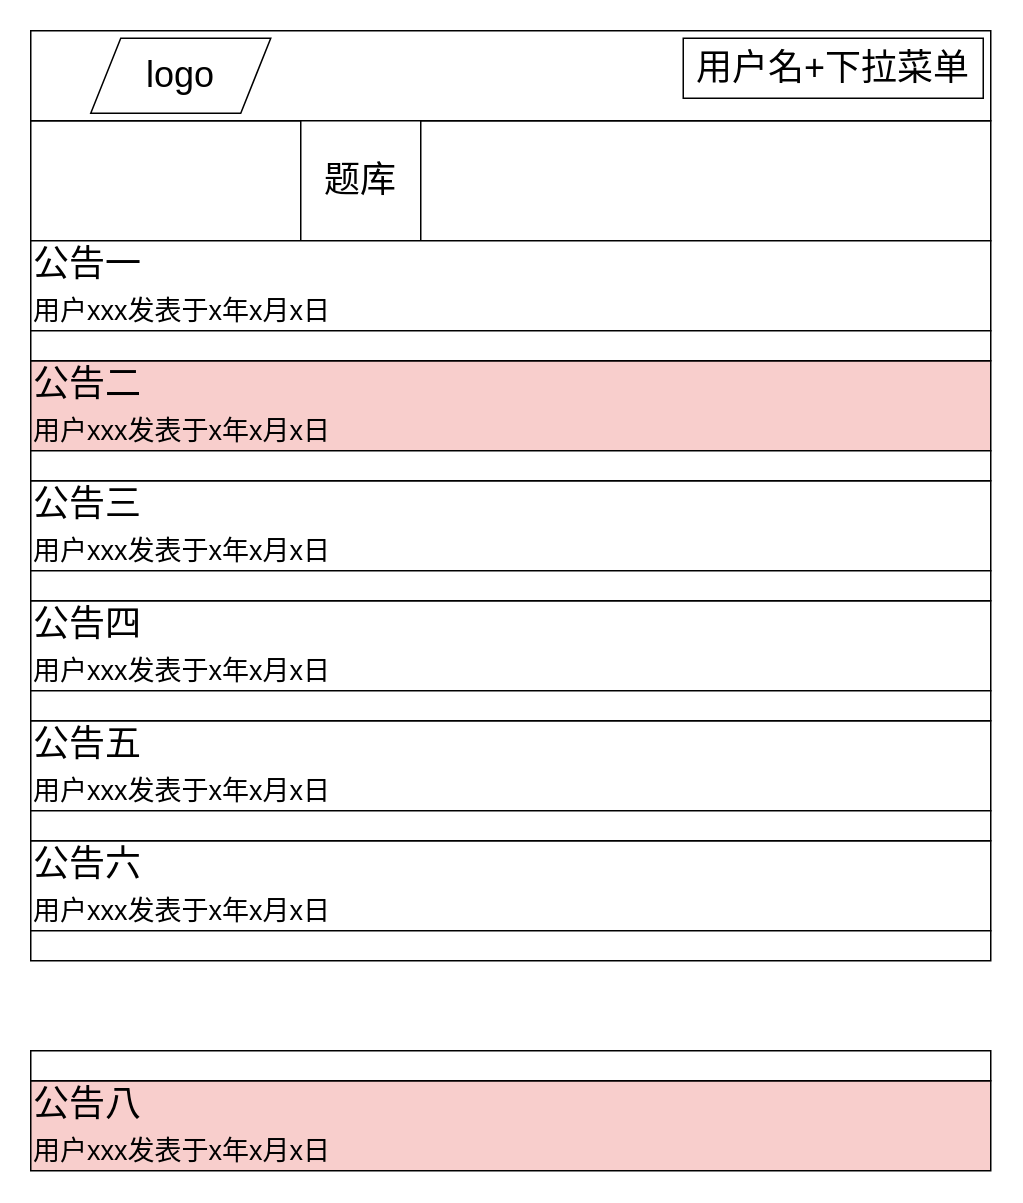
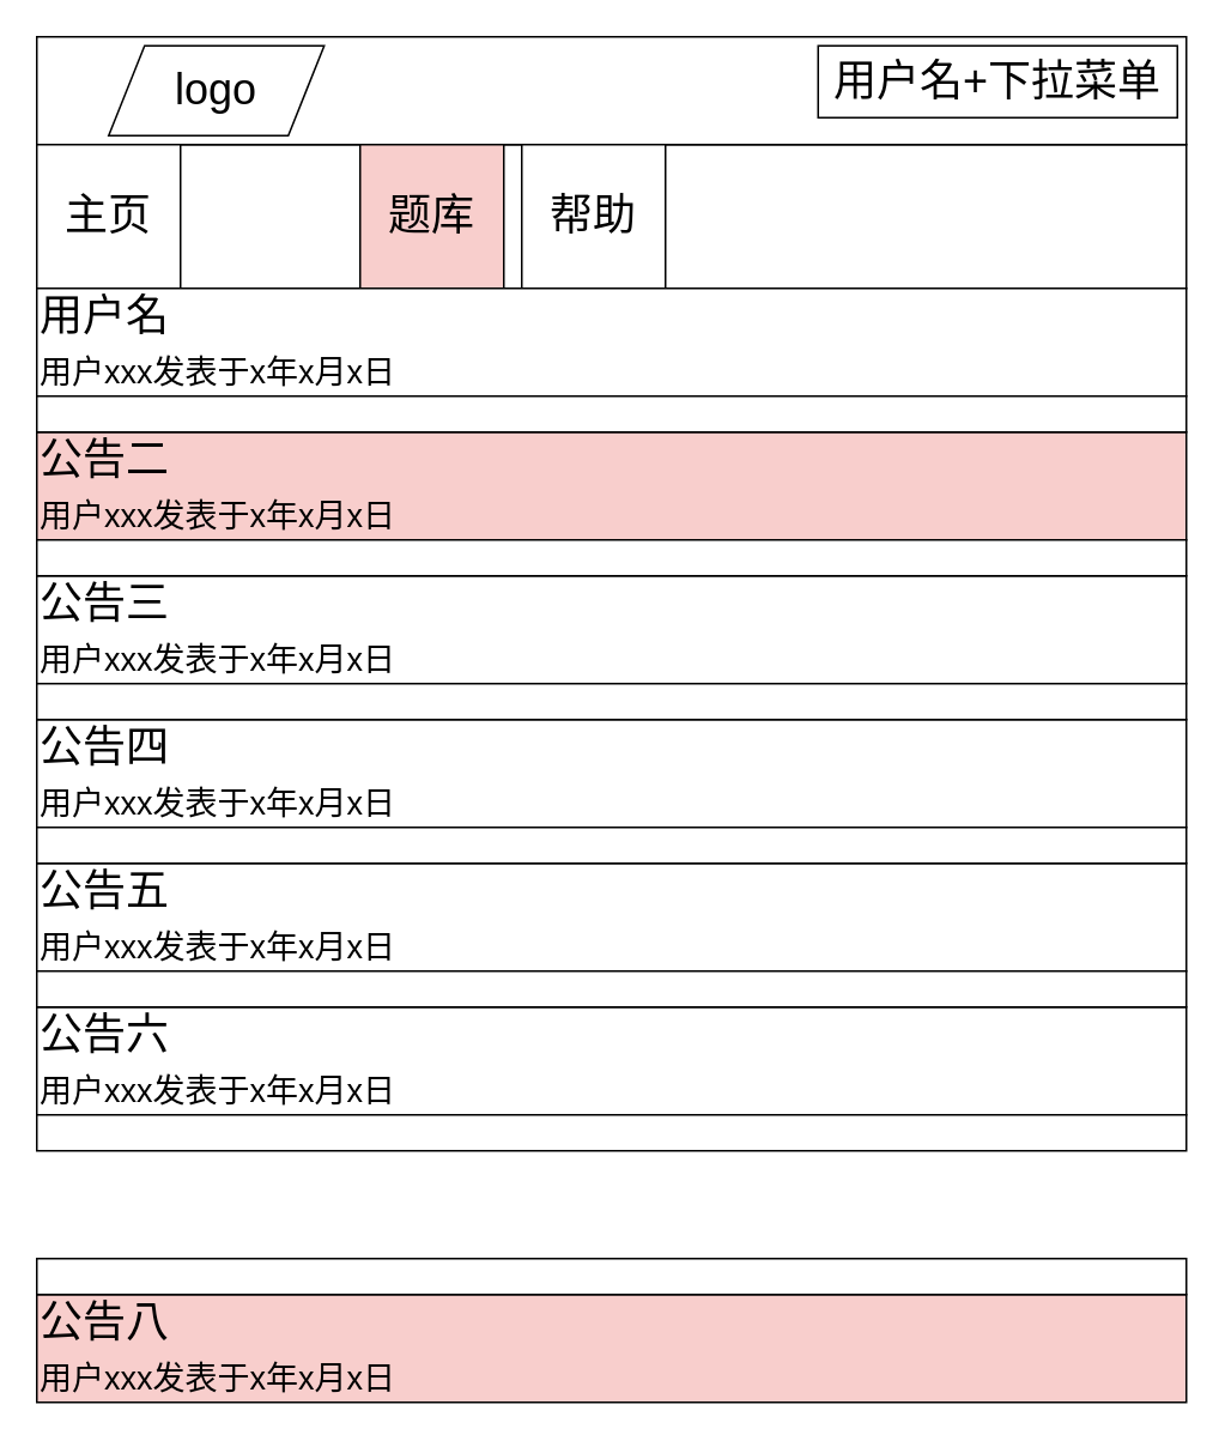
  <mxCell id="0" />
  <mxCell id="1" parent="0" />
  <mxCell id="2" value="" style="rounded=0;whiteSpace=wrap;html=1;" parent="1" vertex="1"><mxGeometry x="20" y="80" width="640" height="80" as="geometry" /></mxCell>
  <mxCell id="3" value="" style="rounded=0;whiteSpace=wrap;html=1;" parent="1" vertex="1"><mxGeometry x="20" y="20" width="640" height="60" as="geometry" /></mxCell>
  <mxCell id="4" value="&lt;font style=&quot;font-size: 24px;&quot;&gt;logo&lt;/font&gt;" style="shape=parallelogram;perimeter=parallelogramPerimeter;whiteSpace=wrap;html=1;fixedSize=1;" parent="1" vertex="1"><mxGeometry x="60" y="25" width="120" height="50" as="geometry" /></mxCell>
  <mxCell id="5" value="用户名+下拉菜单" style="rounded=0;whiteSpace=wrap;html=1;fontSize=24;" parent="1" vertex="1"><mxGeometry x="455" y="25" width="200" height="40" as="geometry" /></mxCell>
- <mxCell id="7" value="题库" style="whiteSpace=wrap;html=1;aspect=fixed;fontSize=24;" parent="1" vertex="1"><mxGeometry x="200" y="80" width="80" height="80" as="geometry" /></mxCell>
- <mxCell id="9" value="&lt;font style=&quot;font-size: 24px;&quot;&gt;公告一&lt;br&gt;&lt;span style=&quot;font-size: 18px;&quot;&gt;用户xxx发表于x年x月x日&lt;/span&gt;&lt;br&gt;&lt;/font&gt;" style="rounded=0;whiteSpace=wrap;html=1;align=left;" parent="1" vertex="1"><mxGeometry x="20" y="160" width="640" height="60" as="geometry" /></mxCell>
+ <mxCell id="6" value="主页" style="whiteSpace=wrap;html=1;aspect=fixed;fontSize=24;" parent="1" vertex="1"><mxGeometry x="20" y="80" width="80" height="80" as="geometry" /></mxCell>
+ <mxCell id="7" value="题库" style="whiteSpace=wrap;html=1;aspect=fixed;fontSize=24;fillColor=#f8cecc;" parent="1" vertex="1"><mxGeometry x="200" y="80" width="80" height="80" as="geometry" /></mxCell>
+ <mxCell id="8" value="帮助" style="whiteSpace=wrap;html=1;aspect=fixed;fontSize=24;" parent="1" vertex="1"><mxGeometry x="290" y="80" width="80" height="80" as="geometry" /></mxCell>
+ <mxCell id="9" value="&lt;font style=&quot;font-size: 24px;&quot;&gt;用户名&lt;br&gt;&lt;span style=&quot;font-size: 18px;&quot;&gt;用户xxx发表于x年x月x日&lt;/span&gt;&lt;br&gt;&lt;/font&gt;" style="rounded=0;whiteSpace=wrap;html=1;align=left;" parent="1" vertex="1"><mxGeometry x="20" y="160" width="640" height="60" as="geometry" /></mxCell>
  <mxCell id="10" value="&lt;font style=&quot;font-size: 24px;&quot;&gt;公告二&lt;br&gt;&lt;span style=&quot;font-size: 18px;&quot;&gt;用户xxx发表于x年x月x日&lt;/span&gt;&lt;br&gt;&lt;/font&gt;" style="rounded=0;whiteSpace=wrap;html=1;align=left;fillColor=#f8cecc;" parent="1" vertex="1"><mxGeometry x="20" y="240" width="640" height="60" as="geometry" /></mxCell>
  <mxCell id="11" value="&lt;font style=&quot;font-size: 24px;&quot;&gt;公告三&lt;br&gt;&lt;span style=&quot;font-size: 18px;&quot;&gt;用户xxx发表于x年x月x日&lt;/span&gt;&lt;br&gt;&lt;/font&gt;" style="rounded=0;whiteSpace=wrap;html=1;align=left;" parent="1" vertex="1"><mxGeometry x="20" y="320" width="640" height="60" as="geometry" /></mxCell>
  <mxCell id="12" value="&lt;font style=&quot;font-size: 24px;&quot;&gt;公告四&lt;br&gt;&lt;span style=&quot;font-size: 18px;&quot;&gt;用户xxx发表于x年x月x日&lt;/span&gt;&lt;br&gt;&lt;/font&gt;" style="rounded=0;whiteSpace=wrap;html=1;align=left;" parent="1" vertex="1"><mxGeometry x="20" y="400" width="640" height="60" as="geometry" /></mxCell>
  <mxCell id="13" value="&lt;font style=&quot;font-size: 24px;&quot;&gt;公告五&lt;br&gt;&lt;span style=&quot;font-size: 18px;&quot;&gt;用户xxx发表于x年x月x日&lt;/span&gt;&lt;br&gt;&lt;/font&gt;" style="rounded=0;whiteSpace=wrap;html=1;align=left;" parent="1" vertex="1"><mxGeometry x="20" y="480" width="640" height="60" as="geometry" /></mxCell>
  <mxCell id="14" value="&lt;font style=&quot;font-size: 24px;&quot;&gt;公告六&lt;br&gt;&lt;span style=&quot;font-size: 18px;&quot;&gt;用户xxx发表于x年x月x日&lt;/span&gt;&lt;br&gt;&lt;/font&gt;" style="rounded=0;whiteSpace=wrap;html=1;align=left;" parent="1" vertex="1"><mxGeometry x="20" y="560" width="640" height="60" as="geometry" /></mxCell>
  <mxCell id="15" value="&lt;font style=&quot;font-size: 24px;&quot;&gt;公告八&lt;br&gt;&lt;span style=&quot;font-size: 18px;&quot;&gt;用户xxx发表于x年x月x日&lt;/span&gt;&lt;br&gt;&lt;/font&gt;" style="rounded=0;whiteSpace=wrap;html=1;align=left;fillColor=#f8cecc;" parent="1" vertex="1"><mxGeometry x="20" y="720" width="640" height="60" as="geometry" /></mxCell>
  <mxCell id="16" value="" style="rounded=0;whiteSpace=wrap;html=1;fontSize=24;" parent="1" vertex="1"><mxGeometry x="20" y="220" width="640" height="20" as="geometry" /></mxCell>
  <mxCell id="17" value="" style="rounded=0;whiteSpace=wrap;html=1;fontSize=24;" parent="1" vertex="1"><mxGeometry x="20" y="300" width="640" height="20" as="geometry" /></mxCell>
  <mxCell id="18" value="" style="rounded=0;whiteSpace=wrap;html=1;fontSize=24;" parent="1" vertex="1"><mxGeometry x="20" y="380" width="640" height="20" as="geometry" /></mxCell>
  <mxCell id="19" value="" style="rounded=0;whiteSpace=wrap;html=1;fontSize=24;" parent="1" vertex="1"><mxGeometry x="20" y="460" width="640" height="20" as="geometry" /></mxCell>
  <mxCell id="20" value="" style="rounded=0;whiteSpace=wrap;html=1;fontSize=24;" parent="1" vertex="1"><mxGeometry x="20" y="540" width="640" height="20" as="geometry" /></mxCell>
  <mxCell id="21" value="" style="rounded=0;whiteSpace=wrap;html=1;fontSize=24;" parent="1" vertex="1"><mxGeometry x="20" y="620" width="640" height="20" as="geometry" /></mxCell>
  <mxCell id="22" value="" style="rounded=0;whiteSpace=wrap;html=1;fontSize=24;" parent="1" vertex="1"><mxGeometry x="20" y="700" width="640" height="20" as="geometry" /></mxCell>
